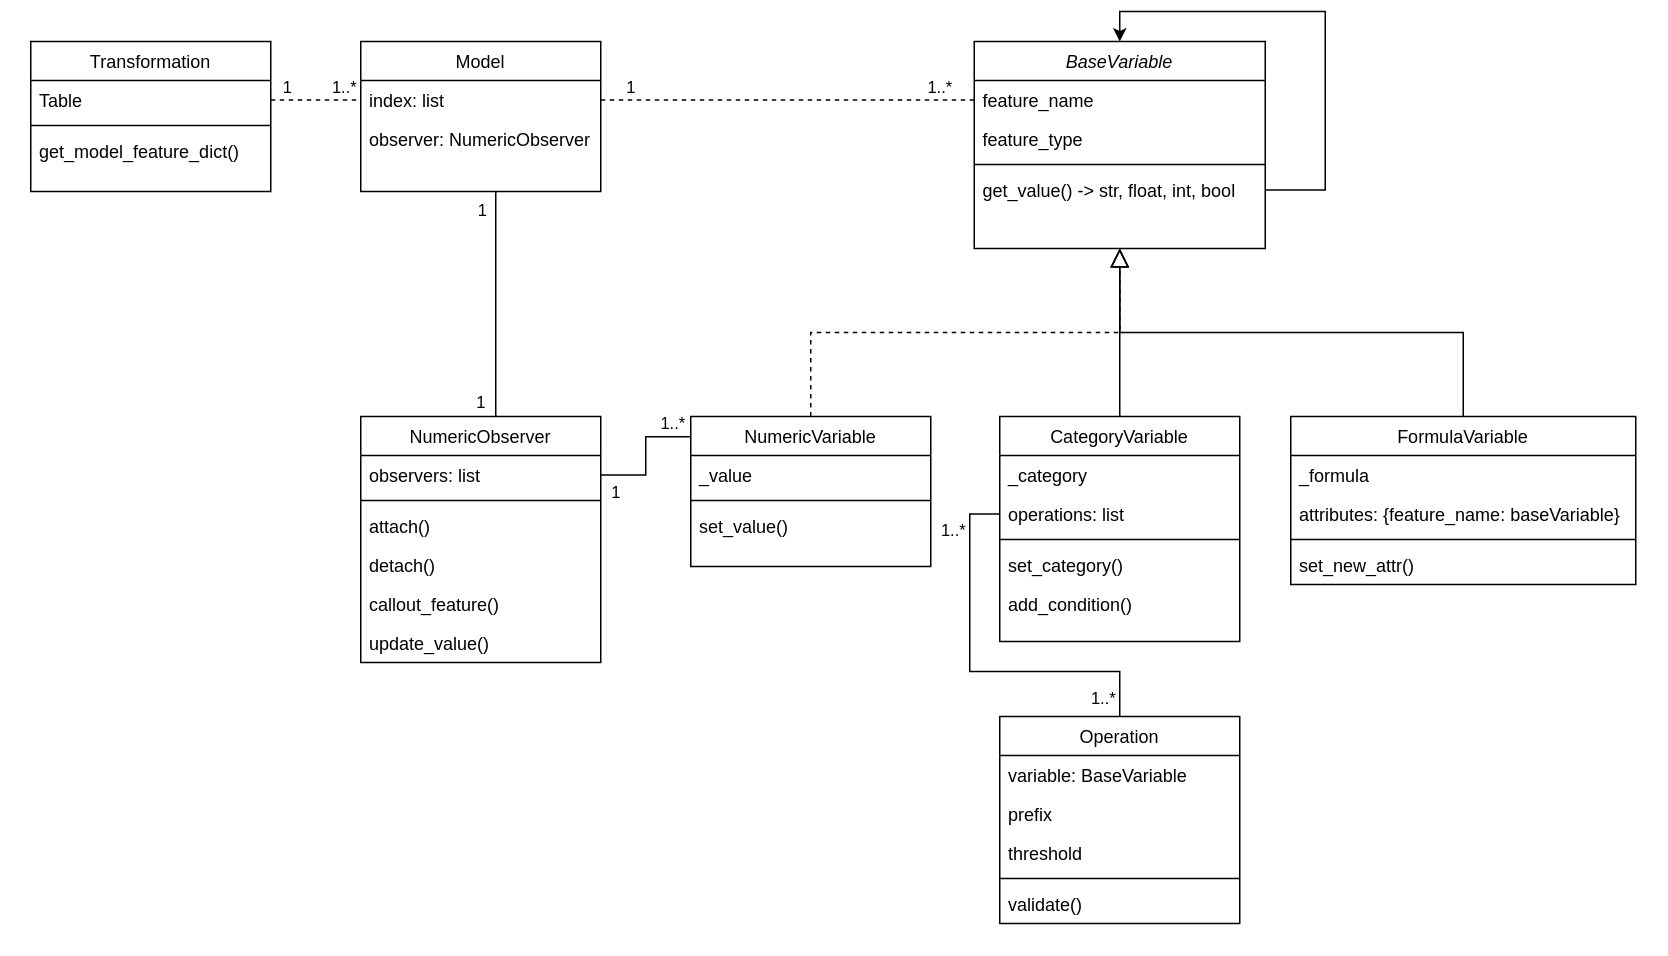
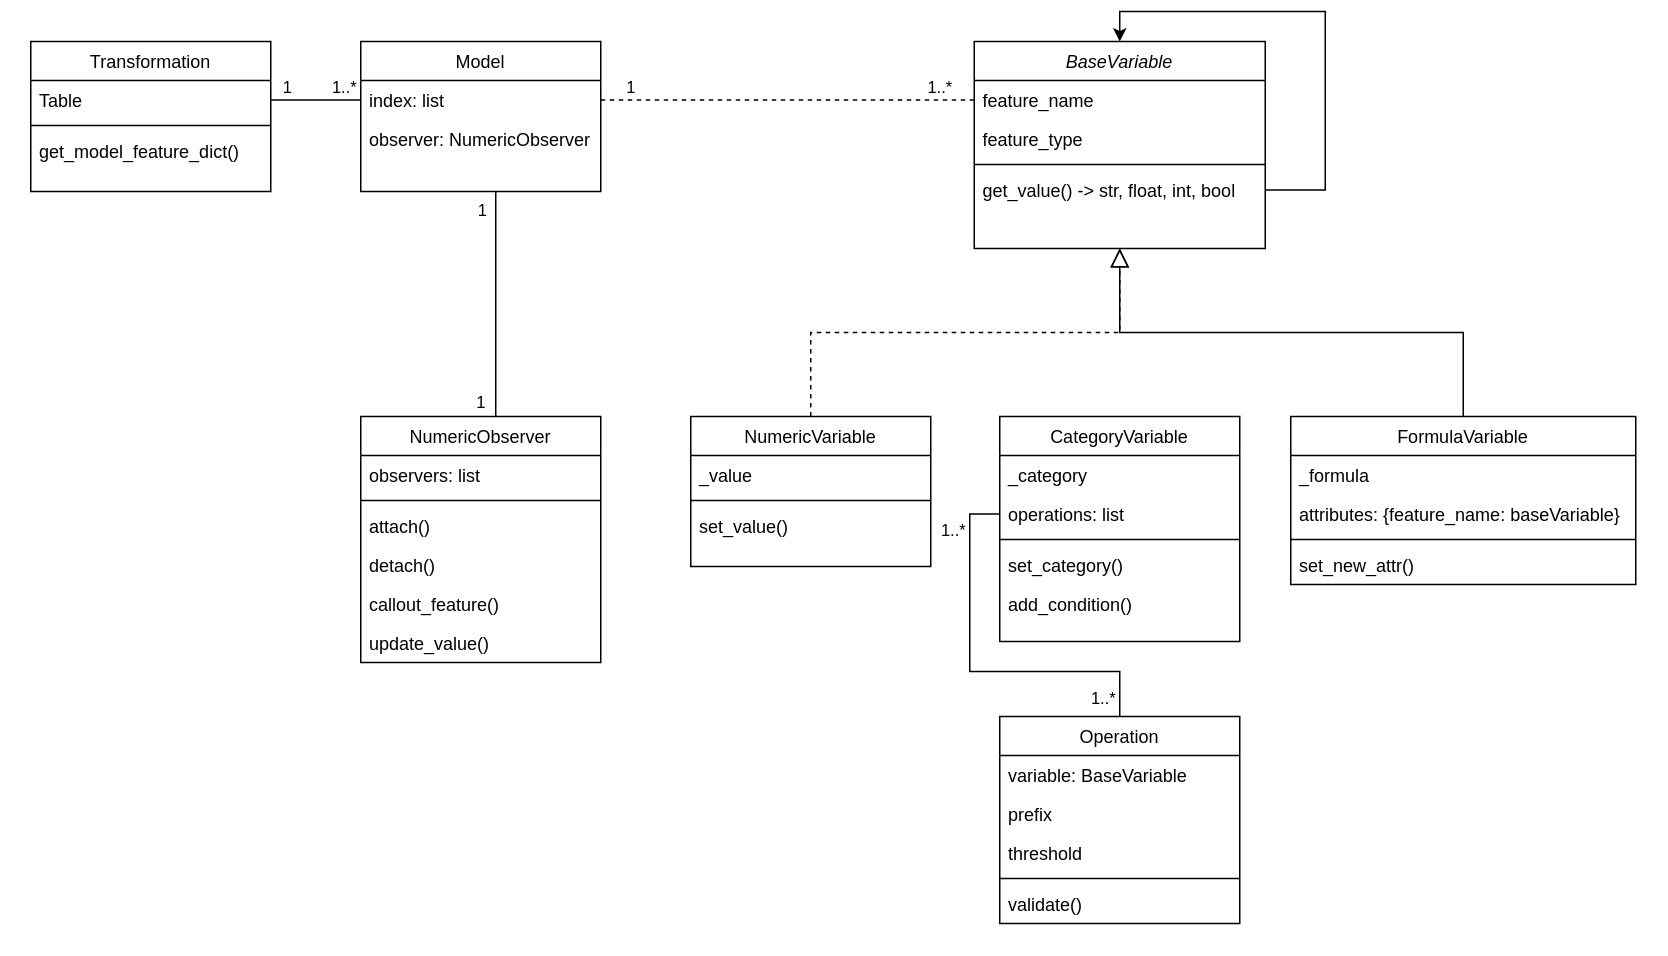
  <mxCell id="0" />
  <mxCell id="1" parent="0" />
  <mxCell id="2" value="BaseVariable" style="swimlane;fontStyle=2;align=center;verticalAlign=top;childLayout=stackLayout;horizontal=1;startSize=26;horizontalStack=0;resizeParent=1;resizeLast=0;collapsible=1;marginBottom=0;rounded=0;shadow=0;strokeWidth=1;" parent="1" vertex="1"><mxGeometry x="649" y="20" width="194" height="138" as="geometry"><mxRectangle x="230" y="140" width="160" height="26" as="alternateBounds" /></mxGeometry></mxCell>
  <mxCell id="3" value="feature_name" style="text;align=left;verticalAlign=top;spacingLeft=4;spacingRight=4;overflow=hidden;rotatable=0;points=[[0,0.5],[1,0.5]];portConstraint=eastwest;" parent="2" vertex="1"><mxGeometry y="26" width="194" height="26" as="geometry" /></mxCell>
  <mxCell id="4" value="feature_type" style="text;align=left;verticalAlign=top;spacingLeft=4;spacingRight=4;overflow=hidden;rotatable=0;points=[[0,0.5],[1,0.5]];portConstraint=eastwest;rounded=0;shadow=0;html=0;" parent="2" vertex="1"><mxGeometry y="52" width="194" height="26" as="geometry" /></mxCell>
  <mxCell id="5" value="" style="line;html=1;strokeWidth=1;align=left;verticalAlign=middle;spacingTop=-1;spacingLeft=3;spacingRight=3;rotatable=0;labelPosition=right;points=[];portConstraint=eastwest;" parent="2" vertex="1"><mxGeometry y="78" width="194" height="8" as="geometry" /></mxCell>
  <mxCell id="6" style="edgeStyle=orthogonalEdgeStyle;rounded=0;orthogonalLoop=1;jettySize=auto;html=1;entryX=0.5;entryY=0;entryDx=0;entryDy=0;" edge="1" parent="2" source="7" target="2"><mxGeometry relative="1" as="geometry"><Array as="points"><mxPoint x="234" y="99" /><mxPoint x="234" y="-20" /><mxPoint x="97" y="-20" /></Array></mxGeometry></mxCell>
  <mxCell id="7" value="get_value() -&gt; str, float, int, bool" style="text;align=left;verticalAlign=top;spacingLeft=4;spacingRight=4;overflow=hidden;rotatable=0;points=[[0,0.5],[1,0.5]];portConstraint=eastwest;" parent="2" vertex="1"><mxGeometry y="86" width="194" height="26" as="geometry" /></mxCell>
  <mxCell id="8" value="NumericVariable" style="swimlane;fontStyle=0;align=center;verticalAlign=top;childLayout=stackLayout;horizontal=1;startSize=26;horizontalStack=0;resizeParent=1;resizeLast=0;collapsible=1;marginBottom=0;rounded=0;shadow=0;strokeWidth=1;" parent="1" vertex="1"><mxGeometry x="460" y="270" width="160" height="100" as="geometry"><mxRectangle x="130" y="380" width="160" height="26" as="alternateBounds" /></mxGeometry></mxCell>
  <mxCell id="9" value="_value" style="text;align=left;verticalAlign=top;spacingLeft=4;spacingRight=4;overflow=hidden;rotatable=0;points=[[0,0.5],[1,0.5]];portConstraint=eastwest;" parent="8" vertex="1"><mxGeometry y="26" width="160" height="26" as="geometry" /></mxCell>
  <mxCell id="10" value="" style="line;html=1;strokeWidth=1;align=left;verticalAlign=middle;spacingTop=-1;spacingLeft=3;spacingRight=3;rotatable=0;labelPosition=right;points=[];portConstraint=eastwest;" parent="8" vertex="1"><mxGeometry y="52" width="160" height="8" as="geometry" /></mxCell>
  <mxCell id="11" value="set_value()" style="text;align=left;verticalAlign=top;spacingLeft=4;spacingRight=4;overflow=hidden;rotatable=0;points=[[0,0.5],[1,0.5]];portConstraint=eastwest;fontStyle=0" parent="8" vertex="1"><mxGeometry y="60" width="160" height="26" as="geometry" /></mxCell>
  <mxCell id="12" value="" style="endArrow=block;endSize=10;endFill=0;shadow=0;strokeWidth=1;rounded=0;edgeStyle=elbowEdgeStyle;elbow=vertical;dashed=1;" parent="1" source="8" target="2" edge="1"><mxGeometry width="160" relative="1" as="geometry"><mxPoint x="540" y="113" as="sourcePoint" /><mxPoint x="540" y="113" as="targetPoint" /></mxGeometry></mxCell>
  <mxCell id="13" value="FormulaVariable" style="swimlane;fontStyle=0;align=center;verticalAlign=top;childLayout=stackLayout;horizontal=1;startSize=26;horizontalStack=0;resizeParent=1;resizeLast=0;collapsible=1;marginBottom=0;rounded=0;shadow=0;strokeWidth=1;" parent="1" vertex="1"><mxGeometry x="860" y="270" width="230" height="112" as="geometry"><mxRectangle x="340" y="380" width="170" height="26" as="alternateBounds" /></mxGeometry></mxCell>
  <mxCell id="14" value="_formula" style="text;align=left;verticalAlign=top;spacingLeft=4;spacingRight=4;overflow=hidden;rotatable=0;points=[[0,0.5],[1,0.5]];portConstraint=eastwest;" parent="13" vertex="1"><mxGeometry y="26" width="230" height="26" as="geometry" /></mxCell>
  <mxCell id="15" value="attributes: {feature_name: baseVariable}" style="text;align=left;verticalAlign=top;spacingLeft=4;spacingRight=4;overflow=hidden;rotatable=0;points=[[0,0.5],[1,0.5]];portConstraint=eastwest;" parent="13" vertex="1"><mxGeometry y="52" width="230" height="26" as="geometry" /></mxCell>
  <mxCell id="16" value="" style="line;html=1;strokeWidth=1;align=left;verticalAlign=middle;spacingTop=-1;spacingLeft=3;spacingRight=3;rotatable=0;labelPosition=right;points=[];portConstraint=eastwest;" parent="13" vertex="1"><mxGeometry y="78" width="230" height="8" as="geometry" /></mxCell>
  <mxCell id="17" value="set_new_attr()" style="text;align=left;verticalAlign=top;spacingLeft=4;spacingRight=4;overflow=hidden;rotatable=0;points=[[0,0.5],[1,0.5]];portConstraint=eastwest;" parent="13" vertex="1"><mxGeometry y="86" width="230" height="26" as="geometry" /></mxCell>
  <mxCell id="18" value="" style="endArrow=block;endSize=10;endFill=0;shadow=0;strokeWidth=1;rounded=0;edgeStyle=elbowEdgeStyle;elbow=vertical;" parent="1" source="13" target="2" edge="1"><mxGeometry width="160" relative="1" as="geometry"><mxPoint x="550" y="283" as="sourcePoint" /><mxPoint x="650" y="181" as="targetPoint" /><Array as="points"><mxPoint x="746" y="214" /><mxPoint x="746" y="210" /><mxPoint x="790" y="210" /><mxPoint x="746" y="190" /><mxPoint x="640" y="214" /></Array></mxGeometry></mxCell>
  <mxCell id="19" value="Transformation" style="swimlane;fontStyle=0;align=center;verticalAlign=top;childLayout=stackLayout;horizontal=1;startSize=26;horizontalStack=0;resizeParent=1;resizeLast=0;collapsible=1;marginBottom=0;rounded=0;shadow=0;strokeWidth=1;" parent="1" vertex="1"><mxGeometry x="20" y="20" width="160" height="100" as="geometry"><mxRectangle x="550" y="140" width="160" height="26" as="alternateBounds" /></mxGeometry></mxCell>
  <mxCell id="20" value="Table" style="text;align=left;verticalAlign=top;spacingLeft=4;spacingRight=4;overflow=hidden;rotatable=0;points=[[0,0.5],[1,0.5]];portConstraint=eastwest;" parent="19" vertex="1"><mxGeometry y="26" width="160" height="26" as="geometry" /></mxCell>
  <mxCell id="21" value="" style="line;html=1;strokeWidth=1;align=left;verticalAlign=middle;spacingTop=-1;spacingLeft=3;spacingRight=3;rotatable=0;labelPosition=right;points=[];portConstraint=eastwest;" parent="19" vertex="1"><mxGeometry y="52" width="160" height="8" as="geometry" /></mxCell>
  <mxCell id="22" value="get_model_feature_dict()" style="text;align=left;verticalAlign=top;spacingLeft=4;spacingRight=4;overflow=hidden;rotatable=0;points=[[0,0.5],[1,0.5]];portConstraint=eastwest;" parent="19" vertex="1"><mxGeometry y="60" width="160" height="26" as="geometry" /></mxCell>
- <mxCell id="23" style="edgeStyle=elbowEdgeStyle;rounded=0;orthogonalLoop=1;jettySize=auto;html=1;endSize=10;elbow=vertical;endArrow=block;endFill=0;entryX=0.5;entryY=1;entryDx=0;entryDy=0;" parent="1" source="24" target="2" edge="1"><mxGeometry relative="1" as="geometry"><mxPoint x="760" y="158" as="targetPoint" /><Array as="points"><mxPoint x="746" y="240" /></Array></mxGeometry></mxCell>
  <mxCell id="24" value="CategoryVariable" style="swimlane;fontStyle=0;align=center;verticalAlign=top;childLayout=stackLayout;horizontal=1;startSize=26;horizontalStack=0;resizeParent=1;resizeLast=0;collapsible=1;marginBottom=0;rounded=0;shadow=0;strokeWidth=1;" parent="1" vertex="1"><mxGeometry x="666" y="270" width="160" height="150" as="geometry"><mxRectangle x="340" y="380" width="170" height="26" as="alternateBounds" /></mxGeometry></mxCell>
  <mxCell id="25" value="_category" style="text;align=left;verticalAlign=top;spacingLeft=4;spacingRight=4;overflow=hidden;rotatable=0;points=[[0,0.5],[1,0.5]];portConstraint=eastwest;" parent="24" vertex="1"><mxGeometry y="26" width="160" height="26" as="geometry" /></mxCell>
  <mxCell id="26" value="operations: list" style="text;align=left;verticalAlign=top;spacingLeft=4;spacingRight=4;overflow=hidden;rotatable=0;points=[[0,0.5],[1,0.5]];portConstraint=eastwest;" parent="24" vertex="1"><mxGeometry y="52" width="160" height="26" as="geometry" /></mxCell>
  <mxCell id="27" value="" style="line;html=1;strokeWidth=1;align=left;verticalAlign=middle;spacingTop=-1;spacingLeft=3;spacingRight=3;rotatable=0;labelPosition=right;points=[];portConstraint=eastwest;" parent="24" vertex="1"><mxGeometry y="78" width="160" height="8" as="geometry" /></mxCell>
  <mxCell id="28" value="set_category()" style="text;align=left;verticalAlign=top;spacingLeft=4;spacingRight=4;overflow=hidden;rotatable=0;points=[[0,0.5],[1,0.5]];portConstraint=eastwest;" parent="24" vertex="1"><mxGeometry y="86" width="160" height="26" as="geometry" /></mxCell>
  <mxCell id="29" value="add_condition()" style="text;align=left;verticalAlign=top;spacingLeft=4;spacingRight=4;overflow=hidden;rotatable=0;points=[[0,0.5],[1,0.5]];portConstraint=eastwest;" parent="24" vertex="1"><mxGeometry y="112" width="160" height="26" as="geometry" /></mxCell>
  <mxCell id="30" value="" style="edgeStyle=orthogonalEdgeStyle;rounded=0;orthogonalLoop=1;jettySize=auto;html=1;endArrow=none;endFill=0;" parent="1" source="32" target="41" edge="1"><mxGeometry relative="1" as="geometry"><Array as="points"><mxPoint x="330" y="140" /><mxPoint x="330" y="140" /></Array></mxGeometry></mxCell>
  <mxCell id="31" value="1" style="edgeLabel;html=1;align=center;verticalAlign=middle;resizable=0;points=[];" parent="30" vertex="1" connectable="0"><mxGeometry x="-0.907" y="2" relative="1" as="geometry"><mxPoint x="-12" y="5" as="offset" /></mxGeometry></mxCell>
  <mxCell id="32" value="Model" style="swimlane;fontStyle=0;align=center;verticalAlign=top;childLayout=stackLayout;horizontal=1;startSize=26;horizontalStack=0;resizeParent=1;resizeLast=0;collapsible=1;marginBottom=0;rounded=0;shadow=0;strokeWidth=1;" parent="1" vertex="1"><mxGeometry x="240" y="20" width="160" height="100" as="geometry"><mxRectangle x="550" y="140" width="160" height="26" as="alternateBounds" /></mxGeometry></mxCell>
  <mxCell id="33" value="index: list" style="text;align=left;verticalAlign=top;spacingLeft=4;spacingRight=4;overflow=hidden;rotatable=0;points=[[0,0.5],[1,0.5]];portConstraint=eastwest;" parent="32" vertex="1"><mxGeometry y="26" width="160" height="26" as="geometry" /></mxCell>
  <mxCell id="34" value="observer: NumericObserver" style="text;align=left;verticalAlign=top;spacingLeft=4;spacingRight=4;overflow=hidden;rotatable=0;points=[[0,0.5],[1,0.5]];portConstraint=eastwest;" parent="32" vertex="1"><mxGeometry y="52" width="160" height="26" as="geometry" /></mxCell>
  <mxCell id="35" style="edgeStyle=orthogonalEdgeStyle;rounded=0;orthogonalLoop=1;jettySize=auto;html=1;entryX=0;entryY=0.5;entryDx=0;entryDy=0;endArrow=none;endFill=0;dashed=1;" parent="1" source="33" target="3" edge="1"><mxGeometry relative="1" as="geometry" /></mxCell>
  <mxCell id="36" value="1" style="edgeLabel;html=1;align=center;verticalAlign=middle;resizable=0;points=[];" parent="35" vertex="1" connectable="0"><mxGeometry x="-0.827" y="-1" relative="1" as="geometry"><mxPoint x="-3" y="-10" as="offset" /></mxGeometry></mxCell>
  <mxCell id="37" value="1..*" style="edgeLabel;html=1;align=center;verticalAlign=middle;resizable=0;points=[];" parent="35" vertex="1" connectable="0"><mxGeometry x="0.81" relative="1" as="geometry"><mxPoint y="-9" as="offset" /></mxGeometry></mxCell>
- <mxCell id="38" style="edgeStyle=orthogonalEdgeStyle;rounded=0;orthogonalLoop=1;jettySize=auto;html=1;exitX=1;exitY=0.5;exitDx=0;exitDy=0;entryX=0;entryY=0.5;entryDx=0;entryDy=0;endArrow=none;endFill=0;dashed=1;" parent="1" source="20" target="33" edge="1"><mxGeometry relative="1" as="geometry" /></mxCell>
+ <mxCell id="38" style="edgeStyle=orthogonalEdgeStyle;rounded=0;orthogonalLoop=1;jettySize=auto;html=1;exitX=1;exitY=0.5;exitDx=0;exitDy=0;entryX=0;entryY=0.5;entryDx=0;entryDy=0;endArrow=none;endFill=0;" parent="1" source="20" target="33" edge="1"><mxGeometry relative="1" as="geometry" /></mxCell>
  <mxCell id="39" value="1" style="edgeLabel;html=1;align=center;verticalAlign=middle;resizable=0;points=[];" parent="38" vertex="1" connectable="0"><mxGeometry relative="1" as="geometry"><mxPoint x="-20" y="-9" as="offset" /></mxGeometry></mxCell>
  <mxCell id="40" value="1..*" style="edgeLabel;html=1;align=center;verticalAlign=middle;resizable=0;points=[];" parent="38" vertex="1" connectable="0"><mxGeometry x="0.603" y="1" relative="1" as="geometry"><mxPoint y="-8" as="offset" /></mxGeometry></mxCell>
  <mxCell id="41" value="NumericObserver" style="swimlane;fontStyle=0;align=center;verticalAlign=top;childLayout=stackLayout;horizontal=1;startSize=26;horizontalStack=0;resizeParent=1;resizeLast=0;collapsible=1;marginBottom=0;rounded=0;shadow=0;strokeWidth=1;" parent="1" vertex="1"><mxGeometry x="240" y="270" width="160" height="164" as="geometry"><mxRectangle x="550" y="140" width="160" height="26" as="alternateBounds" /></mxGeometry></mxCell>
  <mxCell id="42" value="observers: list" style="text;align=left;verticalAlign=top;spacingLeft=4;spacingRight=4;overflow=hidden;rotatable=0;points=[[0,0.5],[1,0.5]];portConstraint=eastwest;" parent="41" vertex="1"><mxGeometry y="26" width="160" height="26" as="geometry" /></mxCell>
  <mxCell id="43" value="" style="line;html=1;strokeWidth=1;align=left;verticalAlign=middle;spacingTop=-1;spacingLeft=3;spacingRight=3;rotatable=0;labelPosition=right;points=[];portConstraint=eastwest;" parent="41" vertex="1"><mxGeometry y="52" width="160" height="8" as="geometry" /></mxCell>
  <mxCell id="44" value="attach()" style="text;align=left;verticalAlign=top;spacingLeft=4;spacingRight=4;overflow=hidden;rotatable=0;points=[[0,0.5],[1,0.5]];portConstraint=eastwest;" parent="41" vertex="1"><mxGeometry y="60" width="160" height="26" as="geometry" /></mxCell>
  <mxCell id="45" value="detach()" style="text;align=left;verticalAlign=top;spacingLeft=4;spacingRight=4;overflow=hidden;rotatable=0;points=[[0,0.5],[1,0.5]];portConstraint=eastwest;" parent="41" vertex="1"><mxGeometry y="86" width="160" height="26" as="geometry" /></mxCell>
  <mxCell id="46" value="callout_feature()" style="text;align=left;verticalAlign=top;spacingLeft=4;spacingRight=4;overflow=hidden;rotatable=0;points=[[0,0.5],[1,0.5]];portConstraint=eastwest;" parent="41" vertex="1"><mxGeometry y="112" width="160" height="26" as="geometry" /></mxCell>
  <mxCell id="47" value="update_value()" style="text;align=left;verticalAlign=top;spacingLeft=4;spacingRight=4;overflow=hidden;rotatable=0;points=[[0,0.5],[1,0.5]];portConstraint=eastwest;" parent="41" vertex="1"><mxGeometry y="138" width="160" height="26" as="geometry" /></mxCell>
  <mxCell id="48" value="1" style="edgeLabel;html=1;align=center;verticalAlign=middle;resizable=0;points=[];" parent="1" vertex="1" connectable="0"><mxGeometry x="330.037" y="141.667" as="geometry"><mxPoint x="-11" y="119" as="offset" /></mxGeometry></mxCell>
  <mxCell id="49" value="Operation" style="swimlane;fontStyle=0;align=center;verticalAlign=top;childLayout=stackLayout;horizontal=1;startSize=26;horizontalStack=0;resizeParent=1;resizeLast=0;collapsible=1;marginBottom=0;rounded=0;shadow=0;strokeWidth=1;" parent="1" vertex="1"><mxGeometry x="666" y="470" width="160" height="138" as="geometry"><mxRectangle x="340" y="380" width="170" height="26" as="alternateBounds" /></mxGeometry></mxCell>
  <mxCell id="50" value="variable: BaseVariable" style="text;align=left;verticalAlign=top;spacingLeft=4;spacingRight=4;overflow=hidden;rotatable=0;points=[[0,0.5],[1,0.5]];portConstraint=eastwest;" parent="49" vertex="1"><mxGeometry y="26" width="160" height="26" as="geometry" /></mxCell>
  <mxCell id="51" value="prefix" style="text;align=left;verticalAlign=top;spacingLeft=4;spacingRight=4;overflow=hidden;rotatable=0;points=[[0,0.5],[1,0.5]];portConstraint=eastwest;" parent="49" vertex="1"><mxGeometry y="52" width="160" height="26" as="geometry" /></mxCell>
  <mxCell id="52" value="threshold" style="text;align=left;verticalAlign=top;spacingLeft=4;spacingRight=4;overflow=hidden;rotatable=0;points=[[0,0.5],[1,0.5]];portConstraint=eastwest;" parent="49" vertex="1"><mxGeometry y="78" width="160" height="26" as="geometry" /></mxCell>
  <mxCell id="53" value="" style="line;html=1;strokeWidth=1;align=left;verticalAlign=middle;spacingTop=-1;spacingLeft=3;spacingRight=3;rotatable=0;labelPosition=right;points=[];portConstraint=eastwest;" parent="49" vertex="1"><mxGeometry y="104" width="160" height="8" as="geometry" /></mxCell>
  <mxCell id="54" value="validate()" style="text;align=left;verticalAlign=top;spacingLeft=4;spacingRight=4;overflow=hidden;rotatable=0;points=[[0,0.5],[1,0.5]];portConstraint=eastwest;" parent="49" vertex="1"><mxGeometry y="112" width="160" height="26" as="geometry" /></mxCell>
  <mxCell id="55" style="edgeStyle=orthogonalEdgeStyle;rounded=0;orthogonalLoop=1;jettySize=auto;html=1;endArrow=none;endFill=0;" parent="1" source="26" target="49" edge="1"><mxGeometry relative="1" as="geometry"><Array as="points"><mxPoint x="646" y="335" /><mxPoint x="646" y="440" /><mxPoint x="746" y="440" /></Array></mxGeometry></mxCell>
  <mxCell id="56" value="1..*" style="edgeLabel;html=1;align=center;verticalAlign=middle;resizable=0;points=[];" parent="55" vertex="1" connectable="0"><mxGeometry x="-0.786" y="-1" relative="1" as="geometry"><mxPoint x="-11" y="3" as="offset" /></mxGeometry></mxCell>
  <mxCell id="57" value="1..*" style="edgeLabel;html=1;align=center;verticalAlign=middle;resizable=0;points=[];" parent="55" vertex="1" connectable="0"><mxGeometry x="0.872" relative="1" as="geometry"><mxPoint x="-12" y="3" as="offset" /></mxGeometry></mxCell>
- <mxCell id="58" style="edgeStyle=orthogonalEdgeStyle;rounded=0;orthogonalLoop=1;jettySize=auto;html=1;entryX=0;entryY=0.135;entryDx=0;entryDy=0;entryPerimeter=0;endArrow=none;endFill=0;" parent="1" source="42" target="8" edge="1"><mxGeometry relative="1" as="geometry" /></mxCell>
- <mxCell id="59" value="1" style="edgeLabel;html=1;align=center;verticalAlign=middle;resizable=0;points=[];" parent="58" vertex="1" connectable="0"><mxGeometry x="-0.795" relative="1" as="geometry"><mxPoint y="11" as="offset" /></mxGeometry></mxCell>
- <mxCell id="60" value="1..*" style="edgeLabel;html=1;align=center;verticalAlign=middle;resizable=0;points=[];" parent="58" vertex="1" connectable="0"><mxGeometry x="0.786" relative="1" as="geometry"><mxPoint x="-3" y="-9" as="offset" /></mxGeometry></mxCell>
